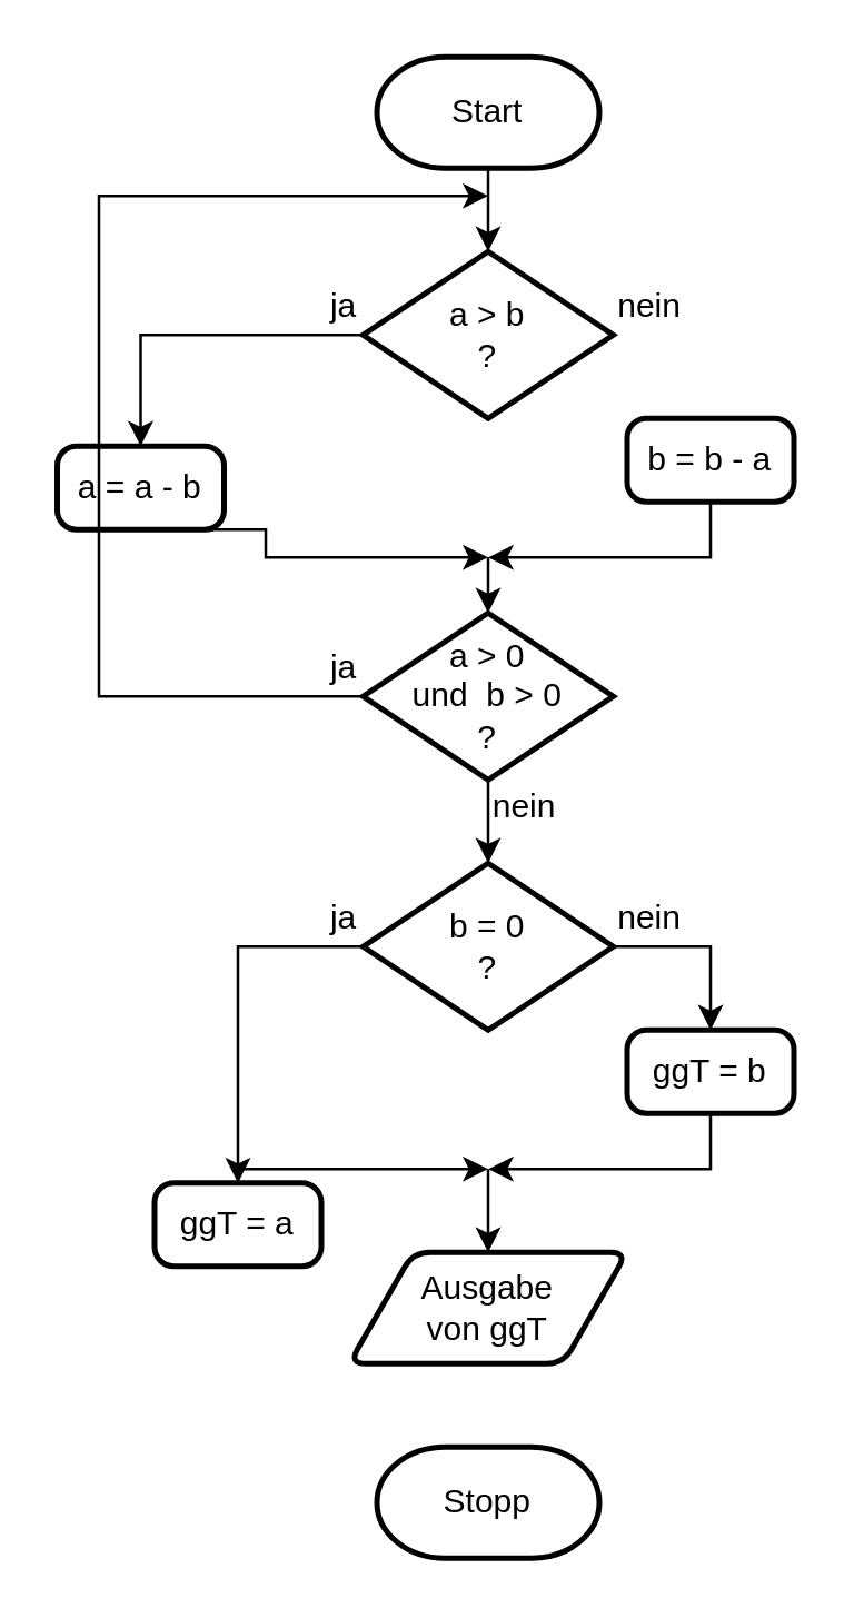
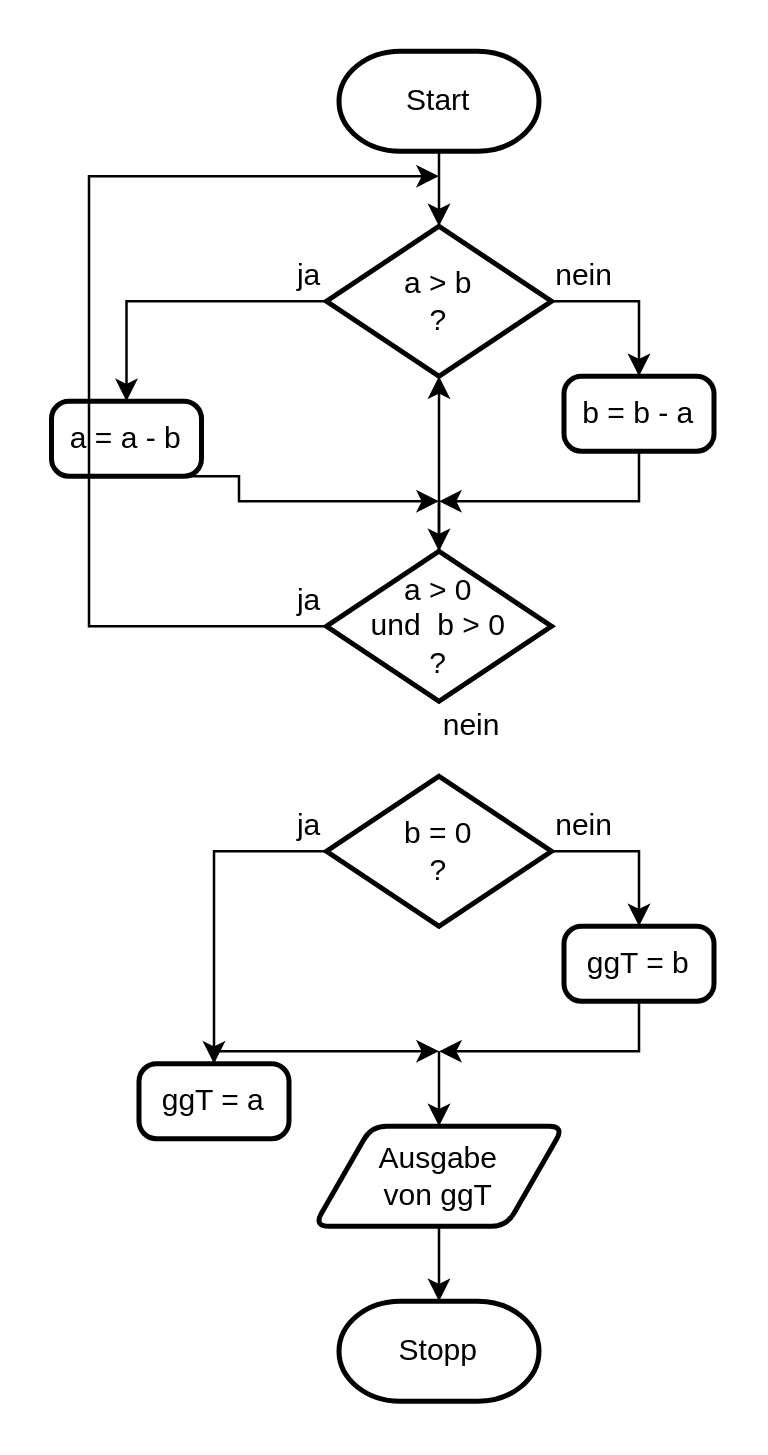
  <mxCell id="0" />
  <mxCell id="1" parent="0" />
+ <mxCell id="2" style="edgeStyle=orthogonalEdgeStyle;rounded=0;orthogonalLoop=1;jettySize=auto;html=1;entryX=0.5;entryY=0;entryDx=0;entryDy=0;entryPerimeter=0;" parent="1" source="3" target="19" edge="1"><mxGeometry relative="1" as="geometry" /></mxCell>
  <mxCell id="3" value="Ausgabe&lt;br&gt;von ggT" style="shape=parallelogram;html=1;strokeWidth=2;perimeter=parallelogramPerimeter;whiteSpace=wrap;rounded=1;arcSize=12;size=0.23;" parent="1" vertex="1"><mxGeometry x="125" y="450" width="100" height="40" as="geometry" /></mxCell>
  <mxCell id="4" style="edgeStyle=orthogonalEdgeStyle;rounded=0;orthogonalLoop=1;jettySize=auto;html=1;entryX=0.5;entryY=0;entryDx=0;entryDy=0;" parent="1" source="6" target="8" edge="1"><mxGeometry relative="1" as="geometry"><mxPoint x="75" y="220" as="targetPoint" /></mxGeometry></mxCell>
+ <mxCell id="5" style="edgeStyle=orthogonalEdgeStyle;rounded=0;orthogonalLoop=1;jettySize=auto;html=1;entryX=0.5;entryY=0;entryDx=0;entryDy=0;" parent="1" source="6" target="10" edge="1"><mxGeometry relative="1" as="geometry"><mxPoint x="275" y="220" as="targetPoint" /><Array as="points"><mxPoint x="175" y="120" /><mxPoint x="255" y="120" /></Array></mxGeometry></mxCell>
  <mxCell id="6" value="a &amp;gt; b&lt;br&gt;?" style="strokeWidth=2;html=1;shape=mxgraph.flowchart.decision;whiteSpace=wrap;" parent="1" vertex="1"><mxGeometry x="130" y="90" width="90" height="60" as="geometry" /></mxCell>
  <mxCell id="7" style="edgeStyle=orthogonalEdgeStyle;rounded=0;orthogonalLoop=1;jettySize=auto;html=1;exitX=0.5;exitY=1;exitDx=0;exitDy=0;" parent="1" source="8" edge="1"><mxGeometry relative="1" as="geometry"><mxPoint x="175" y="200" as="targetPoint" /><Array as="points"><mxPoint x="95" y="200" /></Array></mxGeometry></mxCell>
  <mxCell id="8" value="a = a - b" style="rounded=1;whiteSpace=wrap;html=1;absoluteArcSize=1;arcSize=14;strokeWidth=2;" parent="1" vertex="1"><mxGeometry x="20" y="160" width="60" height="30" as="geometry" /></mxCell>
  <mxCell id="9" style="edgeStyle=orthogonalEdgeStyle;rounded=0;orthogonalLoop=1;jettySize=auto;html=1;exitX=0.5;exitY=1;exitDx=0;exitDy=0;" parent="1" source="10" edge="1"><mxGeometry relative="1" as="geometry"><mxPoint x="175" y="200" as="targetPoint" /><Array as="points"><mxPoint x="255" y="200" /></Array></mxGeometry></mxCell>
  <mxCell id="10" value="b = b - a" style="rounded=1;whiteSpace=wrap;html=1;absoluteArcSize=1;arcSize=14;strokeWidth=2;" parent="1" vertex="1"><mxGeometry x="225" y="150" width="60" height="30" as="geometry" /></mxCell>
  <mxCell id="11" style="edgeStyle=orthogonalEdgeStyle;rounded=0;orthogonalLoop=1;jettySize=auto;html=1;exitX=0;exitY=0.5;exitDx=0;exitDy=0;exitPerimeter=0;" parent="1" source="12" edge="1"><mxGeometry relative="1" as="geometry"><mxPoint x="175" y="70" as="targetPoint" /><Array as="points"><mxPoint x="35" y="250" /><mxPoint x="35" y="70" /></Array></mxGeometry></mxCell>
  <mxCell id="12" value="a &amp;gt; 0&lt;br&gt;&lt;font style=&quot;font-size: 12px&quot;&gt;und&lt;/font&gt;&amp;nbsp; b &amp;gt; 0&lt;br&gt;?" style="strokeWidth=2;html=1;shape=mxgraph.flowchart.decision;whiteSpace=wrap;" parent="1" vertex="1"><mxGeometry x="130" y="220" width="90" height="60" as="geometry" /></mxCell>
  <mxCell id="13" style="edgeStyle=orthogonalEdgeStyle;rounded=0;orthogonalLoop=1;jettySize=auto;html=1;entryX=0.5;entryY=0;entryDx=0;entryDy=0;" parent="1" source="23" target="16" edge="1"><mxGeometry relative="1" as="geometry"><mxPoint x="75" y="570" as="targetPoint" /></mxGeometry></mxCell>
  <mxCell id="14" style="edgeStyle=orthogonalEdgeStyle;rounded=0;orthogonalLoop=1;jettySize=auto;html=1;entryX=0.5;entryY=0;entryDx=0;entryDy=0;" parent="1" source="23" target="18" edge="1"><mxGeometry relative="1" as="geometry"><mxPoint x="275" y="570" as="targetPoint" /></mxGeometry></mxCell>
  <mxCell id="15" style="edgeStyle=orthogonalEdgeStyle;rounded=0;orthogonalLoop=1;jettySize=auto;html=1;exitX=0.5;exitY=1;exitDx=0;exitDy=0;" parent="1" source="16" edge="1"><mxGeometry relative="1" as="geometry"><mxPoint x="175" y="420" as="targetPoint" /><Array as="points"><mxPoint x="95" y="420" /><mxPoint x="175" y="420" /></Array></mxGeometry></mxCell>
  <mxCell id="16" value="ggT = a" style="rounded=1;whiteSpace=wrap;html=1;absoluteArcSize=1;arcSize=14;strokeWidth=2;" parent="1" vertex="1"><mxGeometry x="55" y="425" width="60" height="30" as="geometry" /></mxCell>
  <mxCell id="17" style="edgeStyle=orthogonalEdgeStyle;rounded=0;orthogonalLoop=1;jettySize=auto;html=1;exitX=0.5;exitY=1;exitDx=0;exitDy=0;" parent="1" source="18" edge="1"><mxGeometry relative="1" as="geometry"><mxPoint x="175" y="420" as="targetPoint" /><Array as="points"><mxPoint x="255" y="420" /><mxPoint x="175" y="420" /></Array></mxGeometry></mxCell>
  <mxCell id="18" value="ggT = b" style="rounded=1;whiteSpace=wrap;html=1;absoluteArcSize=1;arcSize=14;strokeWidth=2;" parent="1" vertex="1"><mxGeometry x="225" y="370" width="60" height="30" as="geometry" /></mxCell>
  <mxCell id="19" value="Stopp" style="strokeWidth=2;html=1;shape=mxgraph.flowchart.terminator;whiteSpace=wrap;" parent="1" vertex="1"><mxGeometry x="135" y="520" width="80" height="40" as="geometry" /></mxCell>
  <mxCell id="20" value="Start" style="strokeWidth=2;html=1;shape=mxgraph.flowchart.terminator;whiteSpace=wrap;" parent="1" vertex="1"><mxGeometry x="135" y="20" width="80" height="40" as="geometry" /></mxCell>
  <mxCell id="21" value="" style="endArrow=classic;html=1;entryX=0.5;entryY=0;entryDx=0;entryDy=0;entryPerimeter=0;exitX=0.5;exitY=1;exitDx=0;exitDy=0;exitPerimeter=0;" parent="1" source="20" target="6" edge="1"><mxGeometry width="50" height="50" relative="1" as="geometry"><mxPoint x="95" y="130" as="sourcePoint" /><mxPoint x="145" y="80" as="targetPoint" /></mxGeometry></mxCell>
  <mxCell id="22" value="" style="endArrow=classic;html=1;entryX=0.5;entryY=0;entryDx=0;entryDy=0;entryPerimeter=0;" parent="1" target="12" edge="1"><mxGeometry width="50" height="50" relative="1" as="geometry"><mxPoint x="175" y="200" as="sourcePoint" /><mxPoint x="265" y="220" as="targetPoint" /></mxGeometry></mxCell>
  <mxCell id="23" value="b = 0&lt;br&gt;?" style="strokeWidth=2;html=1;shape=mxgraph.flowchart.decision;whiteSpace=wrap;" parent="1" vertex="1"><mxGeometry x="130" y="310" width="90" height="60" as="geometry" /></mxCell>
- <mxCell id="24" style="edgeStyle=orthogonalEdgeStyle;rounded=0;orthogonalLoop=1;jettySize=auto;html=1;" parent="1" source="12" target="23" edge="1"><mxGeometry relative="1" as="geometry"><mxPoint x="175" y="460" as="targetPoint" /><mxPoint x="175" y="310" as="sourcePoint" /></mxGeometry></mxCell>
+ <mxCell id="24" style="edgeStyle=orthogonalEdgeStyle;rounded=0;orthogonalLoop=1;jettySize=auto;html=1;" parent="1" source="12" target="6" edge="1"><mxGeometry relative="1" as="geometry"><mxPoint x="175" y="460" as="targetPoint" /><mxPoint x="175" y="310" as="sourcePoint" /></mxGeometry></mxCell>
  <mxCell id="25" value="" style="endArrow=classic;html=1;entryX=0.5;entryY=0;entryDx=0;entryDy=0;" parent="1" target="3" edge="1"><mxGeometry width="50" height="50" relative="1" as="geometry"><mxPoint x="175" y="420" as="sourcePoint" /><mxPoint x="195" y="410" as="targetPoint" /></mxGeometry></mxCell>
  <mxCell id="26" value="ja" style="text;html=1;strokeColor=none;fillColor=none;align=right;verticalAlign=middle;whiteSpace=wrap;rounded=0;" parent="1" vertex="1"><mxGeometry x="90" y="100" width="40" height="20" as="geometry" /></mxCell>
  <mxCell id="27" value="nein" style="text;html=1;strokeColor=none;fillColor=none;align=left;verticalAlign=middle;whiteSpace=wrap;rounded=0;" parent="1" vertex="1"><mxGeometry x="220" y="100" width="40" height="20" as="geometry" /></mxCell>
  <mxCell id="28" value="ja" style="text;html=1;strokeColor=none;fillColor=none;align=right;verticalAlign=middle;whiteSpace=wrap;rounded=0;" parent="1" vertex="1"><mxGeometry x="90" y="230" width="40" height="20" as="geometry" /></mxCell>
  <mxCell id="29" value="ja" style="text;html=1;strokeColor=none;fillColor=none;align=right;verticalAlign=middle;whiteSpace=wrap;rounded=0;" parent="1" vertex="1"><mxGeometry x="90" y="320" width="40" height="20" as="geometry" /></mxCell>
  <mxCell id="30" value="nein" style="text;html=1;strokeColor=none;fillColor=none;align=left;verticalAlign=middle;whiteSpace=wrap;rounded=0;" parent="1" vertex="1"><mxGeometry x="175" y="280" width="40" height="20" as="geometry" /></mxCell>
  <mxCell id="31" value="nein" style="text;html=1;strokeColor=none;fillColor=none;align=left;verticalAlign=middle;whiteSpace=wrap;rounded=0;" parent="1" vertex="1"><mxGeometry x="220" y="320" width="40" height="20" as="geometry" /></mxCell>
